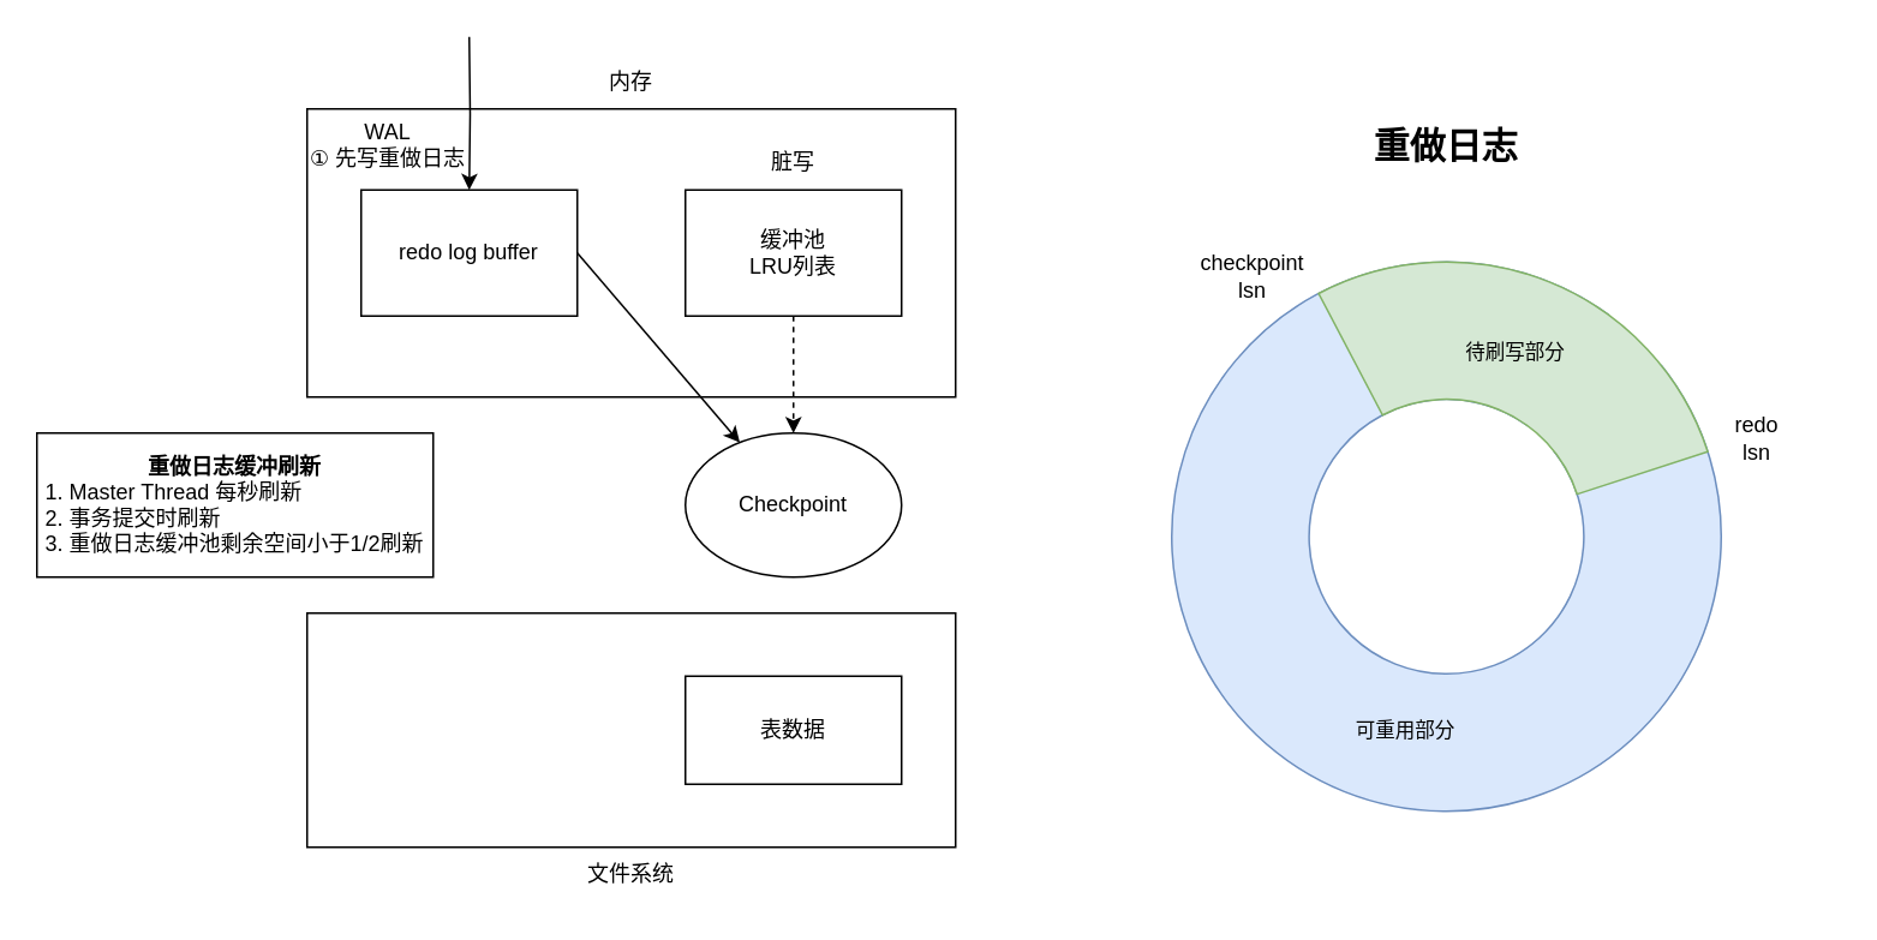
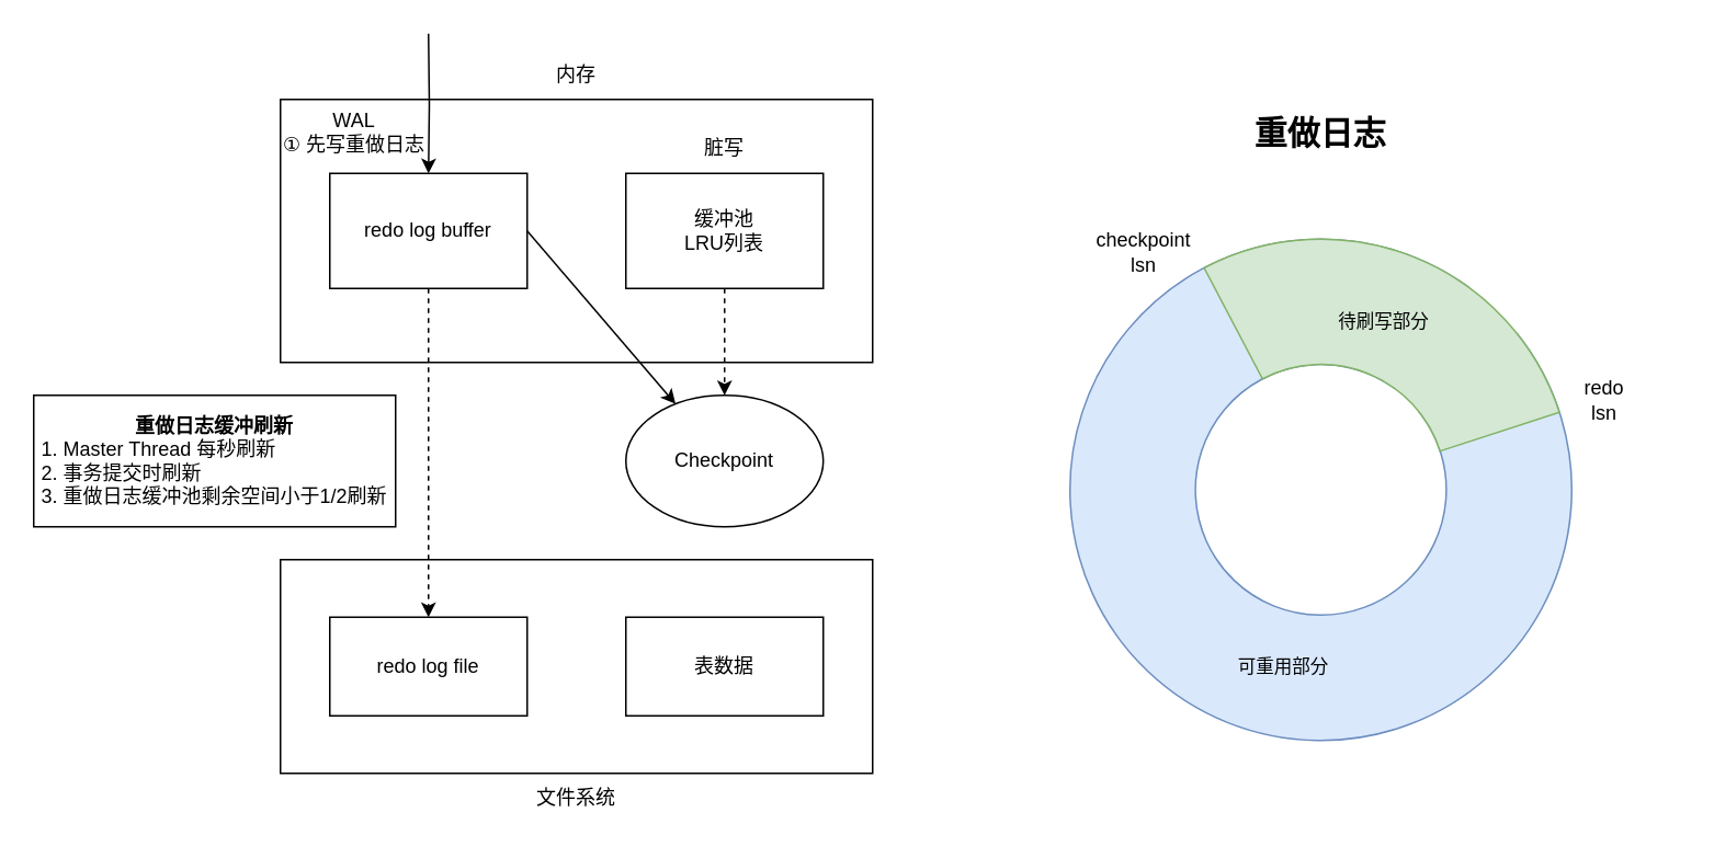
  <mxCell id="0" />
  <mxCell id="1" parent="0" />
  <mxCell id="2" value="" style="rounded=0;whiteSpace=wrap;html=1;" vertex="1" parent="1"><mxGeometry x="170" y="60" width="360" height="160" as="geometry" /></mxCell>
  <mxCell id="3" value="" style="rounded=0;whiteSpace=wrap;html=1;" vertex="1" parent="1"><mxGeometry x="170" y="340" width="360" height="130" as="geometry" /></mxCell>
+ <mxCell id="4" style="edgeStyle=orthogonalEdgeStyle;rounded=0;orthogonalLoop=1;jettySize=auto;html=1;exitX=0.5;exitY=1;exitDx=0;exitDy=0;entryX=0.5;entryY=0;entryDx=0;entryDy=0;dashed=1;" edge="1" parent="1" source="5" target="8"><mxGeometry relative="1" as="geometry" /></mxCell>
  <mxCell id="5" value="redo log buffer" style="rounded=0;whiteSpace=wrap;html=1;" vertex="1" parent="1"><mxGeometry x="200" y="105" width="120" height="70" as="geometry" /></mxCell>
  <mxCell id="6" style="edgeStyle=orthogonalEdgeStyle;rounded=0;orthogonalLoop=1;jettySize=auto;html=1;exitX=0.5;exitY=1;exitDx=0;exitDy=0;entryX=0.5;entryY=0;entryDx=0;entryDy=0;startArrow=none;startFill=0;endArrow=classic;endFill=1;dashed=1;" edge="1" parent="1" source="7" target="16"><mxGeometry relative="1" as="geometry" /></mxCell>
  <mxCell id="7" value="缓冲池&lt;br&gt;LRU列表" style="rounded=0;whiteSpace=wrap;html=1;" vertex="1" parent="1"><mxGeometry x="380" y="105" width="120" height="70" as="geometry" /></mxCell>
+ <mxCell id="8" value="redo log file" style="rounded=0;whiteSpace=wrap;html=1;" vertex="1" parent="1"><mxGeometry x="200" y="375" width="120" height="60" as="geometry" /></mxCell>
  <mxCell id="9" value="表数据" style="rounded=0;whiteSpace=wrap;html=1;" vertex="1" parent="1"><mxGeometry x="380" y="375" width="120" height="60" as="geometry" /></mxCell>
  <mxCell id="10" value="" style="endArrow=classic;html=1;rounded=0;exitX=1;exitY=0.5;exitDx=0;exitDy=0;" edge="1" parent="1" source="5" target="16"><mxGeometry width="50" height="50" relative="1" as="geometry"><mxPoint x="400" y="210" as="sourcePoint" /><mxPoint x="450" y="160" as="targetPoint" /></mxGeometry></mxCell>
  <mxCell id="11" style="edgeStyle=orthogonalEdgeStyle;rounded=0;orthogonalLoop=1;jettySize=auto;html=1;entryX=0.5;entryY=0;entryDx=0;entryDy=0;startArrow=none;startFill=0;endArrow=classic;endFill=1;" edge="1" parent="1" target="5"><mxGeometry relative="1" as="geometry"><mxPoint x="260" y="20" as="sourcePoint" /><mxPoint x="259.71" y="90" as="targetPoint" /></mxGeometry></mxCell>
  <mxCell id="12" value="内存" style="text;html=1;strokeColor=none;fillColor=none;align=center;verticalAlign=middle;whiteSpace=wrap;rounded=0;" vertex="1" parent="1"><mxGeometry x="320" y="30" width="60" height="30" as="geometry" /></mxCell>
  <mxCell id="13" value="文件系统" style="text;html=1;strokeColor=none;fillColor=none;align=center;verticalAlign=middle;whiteSpace=wrap;rounded=0;" vertex="1" parent="1"><mxGeometry x="320" y="470" width="60" height="30" as="geometry" /></mxCell>
  <mxCell id="14" value="脏写" style="text;html=1;strokeColor=none;fillColor=none;align=center;verticalAlign=middle;whiteSpace=wrap;rounded=0;" vertex="1" parent="1"><mxGeometry x="410" y="75" width="60" height="30" as="geometry" /></mxCell>
  <mxCell id="15" value="&lt;div&gt;&lt;b&gt;重做日志缓冲刷新&lt;/b&gt;&lt;/div&gt;&lt;div style=&quot;text-align: left&quot;&gt;1. Master Thread 每秒刷新&lt;/div&gt;&lt;div style=&quot;text-align: left&quot;&gt;2. 事务提交时刷新&lt;/div&gt;&lt;div style=&quot;text-align: left&quot;&gt;3. 重做日志缓冲池剩余空间小于1/2刷新&lt;/div&gt;" style="rounded=0;whiteSpace=wrap;html=1;" vertex="1" parent="1"><mxGeometry x="20" y="240" width="220" height="80" as="geometry" /></mxCell>
  <mxCell id="16" value="Checkpoint" style="ellipse;whiteSpace=wrap;html=1;" vertex="1" parent="1"><mxGeometry x="380" y="240" width="120" height="80" as="geometry" /></mxCell>
  <mxCell id="17" value="WAL&lt;br&gt;① 先写重做日志" style="text;html=1;strokeColor=none;fillColor=none;align=center;verticalAlign=middle;whiteSpace=wrap;rounded=0;" vertex="1" parent="1"><mxGeometry x="170" y="60" width="90" height="40" as="geometry" /></mxCell>
  <mxCell id="18" value="checkpoint&lt;br&gt;lsn" style="text;html=1;strokeColor=none;fillColor=none;align=center;verticalAlign=middle;whiteSpace=wrap;rounded=0;" vertex="1" parent="1"><mxGeometry x="650" y="140" width="90" height="25" as="geometry" /></mxCell>
  <mxCell id="19" value="" style="verticalLabelPosition=bottom;verticalAlign=top;html=1;shape=mxgraph.basic.partConcEllipse;startAngle=0.143;endAngle=0.1;arcWidth=0.5;fontSize=11;fillColor=#dae8fc;strokeColor=#6c8ebf;" vertex="1" parent="1"><mxGeometry x="650" y="145" width="305" height="305" as="geometry" /></mxCell>
  <mxCell id="20" value="" style="verticalLabelPosition=bottom;verticalAlign=top;html=1;shape=mxgraph.basic.partConcEllipse;startAngle=0.923;endAngle=0.2;arcWidth=0.5;fontSize=11;fillColor=#d5e8d4;strokeColor=#82b366;" vertex="1" parent="1"><mxGeometry x="650" y="145" width="305" height="305" as="geometry" /></mxCell>
  <mxCell id="21" value="redo&lt;br&gt;lsn" style="text;html=1;strokeColor=none;fillColor=none;align=center;verticalAlign=middle;whiteSpace=wrap;rounded=0;" vertex="1" parent="1"><mxGeometry x="930" y="230" width="90" height="25" as="geometry" /></mxCell>
  <mxCell id="22" value="&lt;span style=&quot;font-size: 20px&quot;&gt;&lt;b&gt;重做日志&lt;/b&gt;&lt;/span&gt;" style="text;html=1;strokeColor=none;fillColor=none;align=center;verticalAlign=middle;whiteSpace=wrap;rounded=0;fontSize=11;" vertex="1" parent="1"><mxGeometry x="722.19" y="65" width="160.62" height="30" as="geometry" /></mxCell>
  <mxCell id="23" value="待刷写部分" style="text;html=1;strokeColor=none;fillColor=none;align=center;verticalAlign=middle;whiteSpace=wrap;rounded=0;fontSize=11;" vertex="1" parent="1"><mxGeometry x="801.25" y="180" width="80" height="30" as="geometry" /></mxCell>
  <mxCell id="24" value="可重用部分" style="text;html=1;strokeColor=none;fillColor=none;align=center;verticalAlign=middle;whiteSpace=wrap;rounded=0;fontSize=11;" vertex="1" parent="1"><mxGeometry x="740" y="390" width="80" height="30" as="geometry" /></mxCell>
